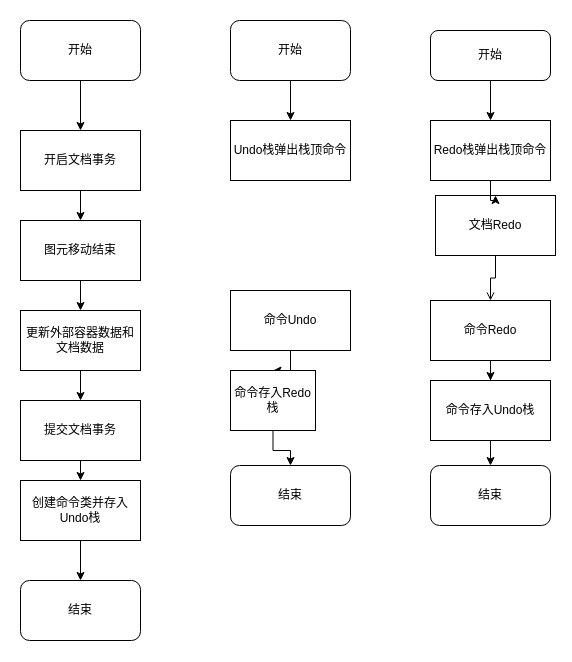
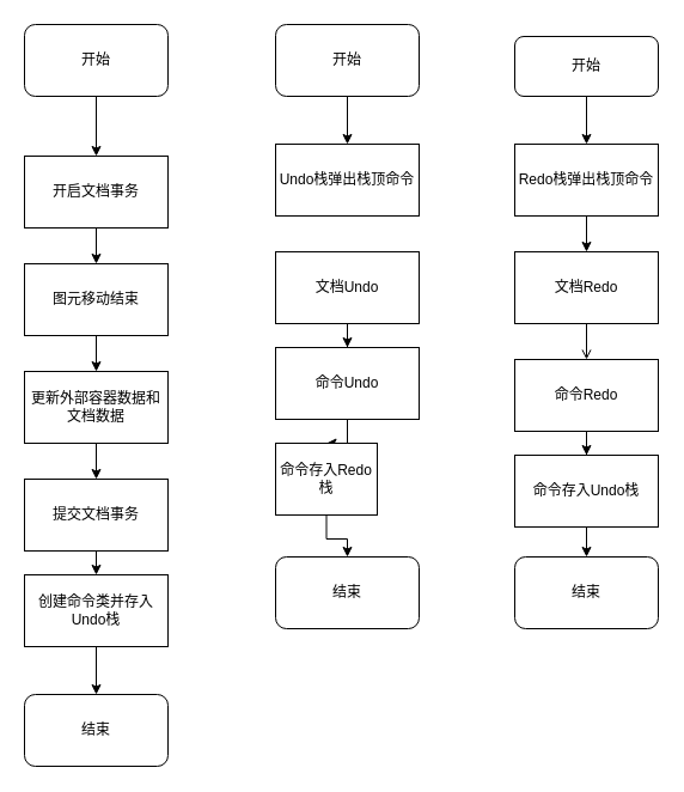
  <mxCell id="0" />
  <mxCell id="1" parent="0" />
  <mxCell id="2" style="edgeStyle=orthogonalEdgeStyle;rounded=0;orthogonalLoop=1;jettySize=auto;html=1;entryX=0.5;entryY=0;entryDx=0;entryDy=0;" parent="1" source="3" target="7" edge="1"><mxGeometry relative="1" as="geometry" /></mxCell>
  <mxCell id="3" value="开始" style="rounded=1;whiteSpace=wrap;html=1;" parent="1" vertex="1"><mxGeometry x="20" y="20" width="120" height="60" as="geometry" /></mxCell>
  <mxCell id="4" style="edgeStyle=orthogonalEdgeStyle;rounded=0;orthogonalLoop=1;jettySize=auto;html=1;entryX=0.5;entryY=0;entryDx=0;entryDy=0;" edge="1" parent="1" source="5" target="27"><mxGeometry relative="1" as="geometry" /></mxCell>
  <mxCell id="5" value="开始" style="rounded=1;whiteSpace=wrap;html=1;" parent="1" vertex="1"><mxGeometry x="230" y="20" width="120" height="60" as="geometry" /></mxCell>
  <mxCell id="6" style="edgeStyle=orthogonalEdgeStyle;rounded=0;orthogonalLoop=1;jettySize=auto;html=1;entryX=0.5;entryY=0;entryDx=0;entryDy=0;" parent="1" source="7" target="9" edge="1"><mxGeometry relative="1" as="geometry" /></mxCell>
  <mxCell id="7" value="开启文档事务" style="rounded=0;whiteSpace=wrap;html=1;" parent="1" vertex="1"><mxGeometry x="20" y="130" width="120" height="60" as="geometry" /></mxCell>
  <mxCell id="8" style="edgeStyle=orthogonalEdgeStyle;rounded=0;orthogonalLoop=1;jettySize=auto;html=1;entryX=0.5;entryY=0;entryDx=0;entryDy=0;" parent="1" source="9" target="11" edge="1"><mxGeometry relative="1" as="geometry" /></mxCell>
  <mxCell id="9" value="图元移动结束" style="rounded=0;whiteSpace=wrap;html=1;" parent="1" vertex="1"><mxGeometry x="20" y="220" width="120" height="60" as="geometry" /></mxCell>
  <mxCell id="10" style="edgeStyle=orthogonalEdgeStyle;rounded=0;orthogonalLoop=1;jettySize=auto;html=1;entryX=0.5;entryY=0;entryDx=0;entryDy=0;" parent="1" source="11" target="13" edge="1"><mxGeometry relative="1" as="geometry" /></mxCell>
  <mxCell id="11" value="更新外部容器数据和文档数据" style="rounded=0;whiteSpace=wrap;html=1;" parent="1" vertex="1"><mxGeometry x="20" y="310" width="120" height="60" as="geometry" /></mxCell>
  <mxCell id="12" style="edgeStyle=orthogonalEdgeStyle;rounded=0;orthogonalLoop=1;jettySize=auto;html=1;" edge="1" parent="1" source="13"><mxGeometry relative="1" as="geometry"><mxPoint x="80" y="480" as="targetPoint" /></mxGeometry></mxCell>
  <mxCell id="13" value="提交文档事务" style="rounded=0;whiteSpace=wrap;html=1;" parent="1" vertex="1"><mxGeometry x="20" y="400" width="120" height="60" as="geometry" /></mxCell>
  <mxCell id="14" value="结束" style="rounded=1;whiteSpace=wrap;html=1;" parent="1" vertex="1"><mxGeometry x="20" y="580" width="120" height="60" as="geometry" /></mxCell>
+ <mxCell id="15" style="edgeStyle=orthogonalEdgeStyle;rounded=0;orthogonalLoop=1;jettySize=auto;html=1;entryX=0.5;entryY=0;entryDx=0;entryDy=0;" parent="1" source="16" target="18" edge="1"><mxGeometry relative="1" as="geometry" /></mxCell>
+ <mxCell id="16" value="文档Undo" style="rounded=0;whiteSpace=wrap;html=1;" parent="1" vertex="1"><mxGeometry x="230" y="210" width="120" height="60" as="geometry" /></mxCell>
  <mxCell id="17" style="edgeStyle=orthogonalEdgeStyle;rounded=0;orthogonalLoop=1;jettySize=auto;html=1;entryX=0.5;entryY=0;entryDx=0;entryDy=0;" edge="1" parent="1" source="18" target="31"><mxGeometry relative="1" as="geometry" /></mxCell>
  <mxCell id="18" value="命令Undo" style="whiteSpace=wrap;html=1;rounded=0;" parent="1" vertex="1"><mxGeometry x="230" y="290" width="120" height="60" as="geometry" /></mxCell>
  <mxCell id="19" value="结束" style="rounded=1;whiteSpace=wrap;html=1;" parent="1" vertex="1"><mxGeometry x="230" y="465" width="120" height="60" as="geometry" /></mxCell>
  <mxCell id="20" style="edgeStyle=orthogonalEdgeStyle;rounded=0;orthogonalLoop=1;jettySize=auto;html=1;" edge="1" parent="1" source="21" target="29"><mxGeometry relative="1" as="geometry" /></mxCell>
  <mxCell id="21" value="开始" style="rounded=1;whiteSpace=wrap;html=1;" parent="1" vertex="1"><mxGeometry x="430" y="30" width="120" height="50" as="geometry" /></mxCell>
  <mxCell id="22" style="edgeStyle=orthogonalEdgeStyle;rounded=0;orthogonalLoop=1;jettySize=auto;html=1;endArrow=open;" parent="1" source="23" target="25" edge="1"><mxGeometry relative="1" as="geometry" /></mxCell>
- <mxCell id="23" value="文档Redo" style="rounded=0;whiteSpace=wrap;html=1;" parent="1" vertex="1"><mxGeometry x="435" y="195" width="120" height="60" as="geometry" /></mxCell>
+ <mxCell id="23" value="文档Redo" style="rounded=0;whiteSpace=wrap;html=1;" parent="1" vertex="1"><mxGeometry x="430" y="210" width="120" height="60" as="geometry" /></mxCell>
  <mxCell id="24" style="edgeStyle=orthogonalEdgeStyle;rounded=0;orthogonalLoop=1;jettySize=auto;html=1;entryX=0.5;entryY=0;entryDx=0;entryDy=0;" edge="1" parent="1" source="25" target="33"><mxGeometry relative="1" as="geometry" /></mxCell>
  <mxCell id="25" value="命令Redo" style="rounded=0;whiteSpace=wrap;html=1;" parent="1" vertex="1"><mxGeometry x="430" y="300" width="120" height="60" as="geometry" /></mxCell>
  <mxCell id="26" value="结束" style="rounded=1;whiteSpace=wrap;html=1;" parent="1" vertex="1"><mxGeometry x="430" y="465" width="120" height="60" as="geometry" /></mxCell>
  <mxCell id="27" value="Undo栈弹出栈顶命令" style="rounded=0;whiteSpace=wrap;html=1;" vertex="1" parent="1"><mxGeometry x="230" y="120" width="120" height="60" as="geometry" /></mxCell>
  <mxCell id="28" style="edgeStyle=orthogonalEdgeStyle;rounded=0;orthogonalLoop=1;jettySize=auto;html=1;entryX=0.5;entryY=0;entryDx=0;entryDy=0;" edge="1" parent="1" source="29" target="23"><mxGeometry relative="1" as="geometry" /></mxCell>
  <mxCell id="29" value="Redo栈弹出栈顶命令" style="rounded=0;whiteSpace=wrap;html=1;" vertex="1" parent="1"><mxGeometry x="430" y="120" width="120" height="60" as="geometry" /></mxCell>
  <mxCell id="30" style="edgeStyle=orthogonalEdgeStyle;rounded=0;orthogonalLoop=1;jettySize=auto;html=1;entryX=0.5;entryY=0;entryDx=0;entryDy=0;" edge="1" parent="1" source="31" target="19"><mxGeometry relative="1" as="geometry" /></mxCell>
  <mxCell id="31" value="命令存入Redo栈" style="rounded=0;whiteSpace=wrap;html=1;" vertex="1" parent="1"><mxGeometry x="230" y="370" width="85" height="60" as="geometry" /></mxCell>
  <mxCell id="32" style="edgeStyle=orthogonalEdgeStyle;rounded=0;orthogonalLoop=1;jettySize=auto;html=1;entryX=0.5;entryY=0;entryDx=0;entryDy=0;" edge="1" parent="1" source="33" target="26"><mxGeometry relative="1" as="geometry" /></mxCell>
  <mxCell id="33" value="命令存入Undo栈" style="rounded=0;whiteSpace=wrap;html=1;" vertex="1" parent="1"><mxGeometry x="430" y="380" width="120" height="60" as="geometry" /></mxCell>
  <mxCell id="34" style="edgeStyle=orthogonalEdgeStyle;rounded=0;orthogonalLoop=1;jettySize=auto;html=1;entryX=0.5;entryY=0;entryDx=0;entryDy=0;" edge="1" parent="1" source="35" target="14"><mxGeometry relative="1" as="geometry" /></mxCell>
  <mxCell id="35" value="创建命令类并存入Undo栈" style="rounded=0;whiteSpace=wrap;html=1;" vertex="1" parent="1"><mxGeometry x="20" y="480" width="120" height="60" as="geometry" /></mxCell>
